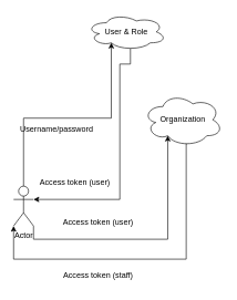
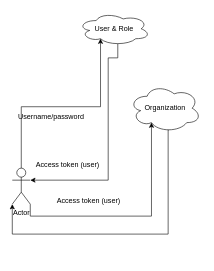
  <mxCell id="0" />
  <mxCell id="1" parent="0" />
  <mxCell id="2" style="edgeStyle=orthogonalEdgeStyle;rounded=0;orthogonalLoop=1;jettySize=auto;html=1;exitX=0.55;exitY=0.95;exitDx=0;exitDy=0;exitPerimeter=0;entryX=1;entryY=0.333;entryDx=0;entryDy=0;entryPerimeter=0;" edge="1" parent="1" source="3" target="8"><mxGeometry relative="1" as="geometry"><Array as="points"><mxPoint x="180" y="96" /><mxPoint x="180" y="300" /></Array></mxGeometry></mxCell>
  <mxCell id="3" value="User &amp;amp; Role" style="ellipse;shape=cloud;whiteSpace=wrap;html=1;" vertex="1" parent="1"><mxGeometry x="130" y="20" width="120" height="55" as="geometry" /></mxCell>
  <mxCell id="4" style="edgeStyle=orthogonalEdgeStyle;rounded=0;orthogonalLoop=1;jettySize=auto;html=1;exitX=0.55;exitY=0.95;exitDx=0;exitDy=0;exitPerimeter=0;entryX=0;entryY=1;entryDx=0;entryDy=0;entryPerimeter=0;" edge="1" parent="1" source="5" target="8"><mxGeometry relative="1" as="geometry"><Array as="points"><mxPoint x="280" y="216" /><mxPoint x="280" y="390" /><mxPoint x="20" y="390" /></Array></mxGeometry></mxCell>
  <mxCell id="5" value="Organization" style="ellipse;shape=cloud;whiteSpace=wrap;html=1;" vertex="1" parent="1"><mxGeometry x="215" y="140" width="120" height="80" as="geometry" /></mxCell>
  <mxCell id="6" style="edgeStyle=orthogonalEdgeStyle;rounded=0;orthogonalLoop=1;jettySize=auto;html=1;exitX=0.5;exitY=0;exitDx=0;exitDy=0;exitPerimeter=0;entryX=0.31;entryY=0.8;entryDx=0;entryDy=0;entryPerimeter=0;" edge="1" parent="1" source="8" target="3"><mxGeometry relative="1" as="geometry" /></mxCell>
  <mxCell id="7" style="edgeStyle=orthogonalEdgeStyle;rounded=0;orthogonalLoop=1;jettySize=auto;html=1;exitX=1;exitY=1;exitDx=0;exitDy=0;exitPerimeter=0;entryX=0.31;entryY=0.8;entryDx=0;entryDy=0;entryPerimeter=0;" edge="1" parent="1" source="8" target="5"><mxGeometry relative="1" as="geometry" /></mxCell>
  <mxCell id="8" value="Actor" style="shape=umlActor;verticalLabelPosition=bottom;verticalAlign=top;html=1;outlineConnect=0;" vertex="1" parent="1"><mxGeometry x="20" y="280" width="30" height="60" as="geometry" /></mxCell>
  <mxCell id="9" value="Username/password" style="text;html=1;strokeColor=none;fillColor=none;align=center;verticalAlign=middle;whiteSpace=wrap;rounded=0;" vertex="1" parent="1"><mxGeometry x="20" y="180" width="130" height="30" as="geometry" /></mxCell>
  <mxCell id="10" value="Access token (user)" style="text;html=1;strokeColor=none;fillColor=none;align=center;verticalAlign=middle;whiteSpace=wrap;rounded=0;" vertex="1" parent="1"><mxGeometry x="55" y="260" width="115" height="30" as="geometry" /></mxCell>
  <mxCell id="11" value="Access token (user)" style="text;html=1;strokeColor=none;fillColor=none;align=center;verticalAlign=middle;whiteSpace=wrap;rounded=0;" vertex="1" parent="1"><mxGeometry x="90" y="320" width="115" height="30" as="geometry" /></mxCell>
- <mxCell id="12" value="Access token (staff)" style="text;html=1;strokeColor=none;fillColor=none;align=center;verticalAlign=middle;whiteSpace=wrap;rounded=0;" vertex="1" parent="1"><mxGeometry x="90" y="400" width="115" height="30" as="geometry" /></mxCell>
